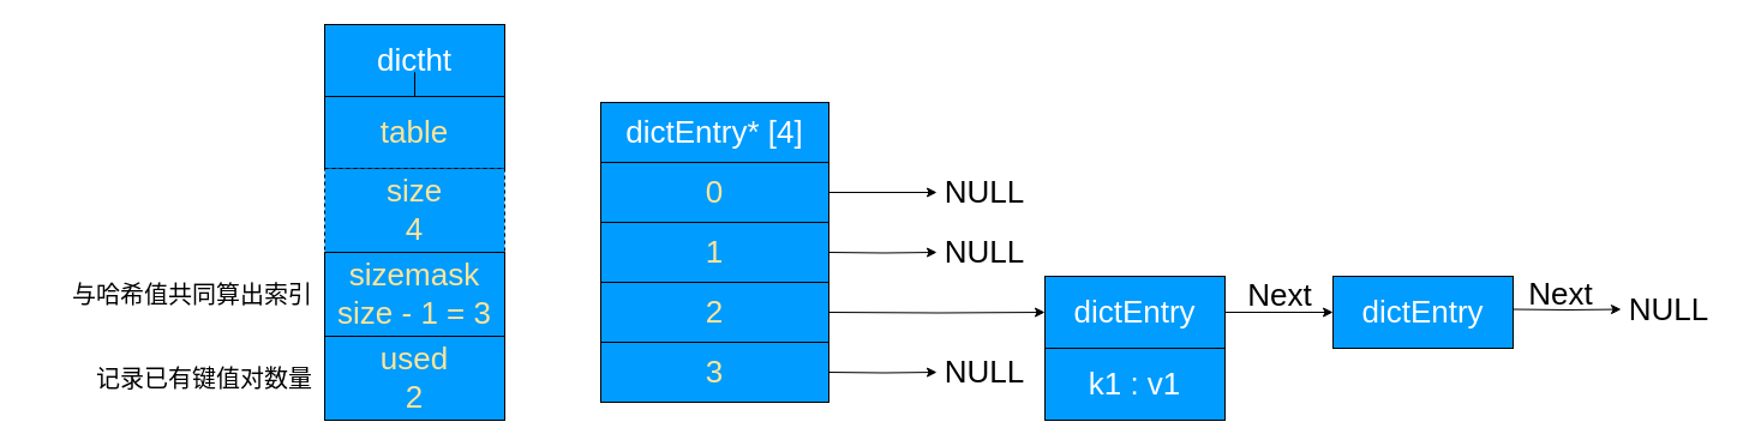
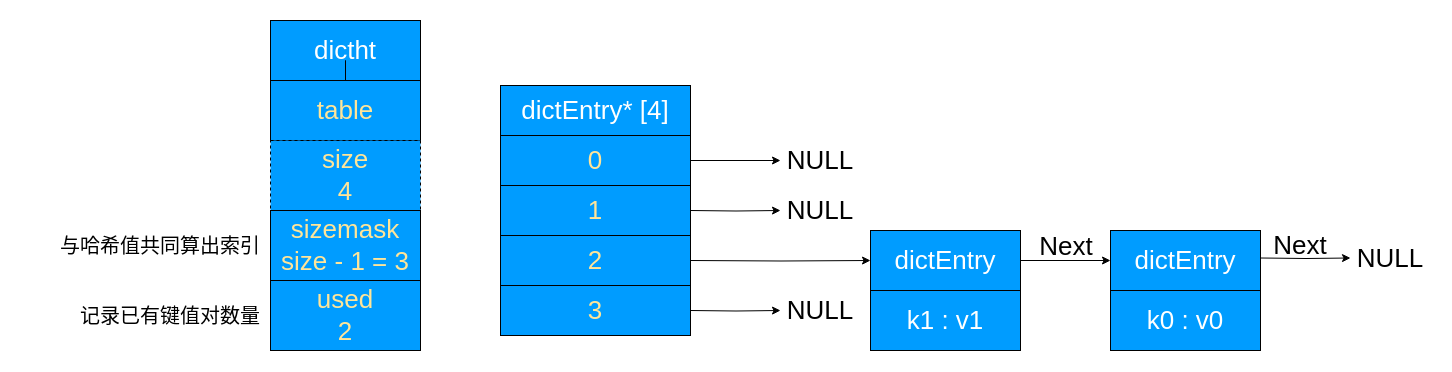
  <mxCell id="0" />
  <mxCell id="1" parent="0" />
  <mxCell id="2" value="dictht" style="rounded=0;whiteSpace=wrap;html=1;fillColor=#009CFF;fontSize=26;fontColor=#FFFFFF;" vertex="1" parent="1"><mxGeometry x="270" y="20" width="150" height="60" as="geometry" /></mxCell>
  <mxCell id="3" value="" style="edgeStyle=orthogonalEdgeStyle;rounded=0;orthogonalLoop=1;jettySize=auto;html=1;fontSize=26;fontColor=#FFFFFF;" edge="1" parent="1" source="4" target="2"><mxGeometry relative="1" as="geometry" /></mxCell>
  <mxCell id="4" value="table" style="rounded=0;whiteSpace=wrap;html=1;fillColor=#009CFF;fontSize=26;fontColor=#FFE599;" vertex="1" parent="1"><mxGeometry x="270" y="80" width="150" height="60" as="geometry" /></mxCell>
  <mxCell id="5" value="size&lt;br&gt;4" style="rounded=0;whiteSpace=wrap;html=1;fillColor=#009CFF;fontSize=26;fontColor=#FFE599;dashed=1;" vertex="1" parent="1"><mxGeometry x="270" y="140" width="150" height="70" as="geometry" /></mxCell>
  <mxCell id="6" value="sizemask&lt;br&gt;size - 1 = 3" style="rounded=0;whiteSpace=wrap;html=1;fillColor=#009CFF;fontSize=26;fontColor=#FFE599;" vertex="1" parent="1"><mxGeometry x="270" y="210" width="150" height="70" as="geometry" /></mxCell>
  <mxCell id="7" value="used&lt;br&gt;2" style="rounded=0;whiteSpace=wrap;html=1;fillColor=#009CFF;fontSize=26;fontColor=#FFE599;" vertex="1" parent="1"><mxGeometry x="270" y="280" width="150" height="70" as="geometry" /></mxCell>
  <mxCell id="8" value="dictEntry* [4]" style="rounded=0;whiteSpace=wrap;html=1;fillColor=#009CFF;fontSize=26;fontColor=#FFFFFF;" vertex="1" parent="1"><mxGeometry x="500" y="85" width="190" height="50" as="geometry" /></mxCell>
  <mxCell id="9" value="" style="edgeStyle=orthogonalEdgeStyle;rounded=0;orthogonalLoop=1;jettySize=auto;html=1;fontSize=26;fontColor=#000000;entryX=0;entryY=0.5;entryDx=0;entryDy=0;" edge="1" parent="1" source="10" target="14"><mxGeometry relative="1" as="geometry"><mxPoint x="840" y="160" as="targetPoint" /></mxGeometry></mxCell>
  <mxCell id="10" value="0" style="rounded=0;whiteSpace=wrap;html=1;fillColor=#009CFF;fontSize=26;fontColor=#FFE599;" vertex="1" parent="1"><mxGeometry x="500" y="135" width="190" height="50" as="geometry" /></mxCell>
  <mxCell id="11" value="1" style="rounded=0;whiteSpace=wrap;html=1;fillColor=#009CFF;fontSize=26;fontColor=#FFE599;" vertex="1" parent="1"><mxGeometry x="500" y="185" width="190" height="50" as="geometry" /></mxCell>
  <mxCell id="12" value="2" style="rounded=0;whiteSpace=wrap;html=1;fillColor=#009CFF;fontSize=26;fontColor=#FFE599;" vertex="1" parent="1"><mxGeometry x="500" y="235" width="190" height="50" as="geometry" /></mxCell>
  <mxCell id="13" value="3" style="rounded=0;whiteSpace=wrap;html=1;fillColor=#009CFF;fontSize=26;fontColor=#FFE599;" vertex="1" parent="1"><mxGeometry x="500" y="285" width="190" height="50" as="geometry" /></mxCell>
  <mxCell id="14" value="NULL" style="text;html=1;strokeColor=none;fillColor=none;align=center;verticalAlign=middle;whiteSpace=wrap;rounded=0;fontSize=26;" vertex="1" parent="1"><mxGeometry x="780" y="145" width="80" height="30" as="geometry" /></mxCell>
  <mxCell id="15" value="" style="edgeStyle=orthogonalEdgeStyle;rounded=0;orthogonalLoop=1;jettySize=auto;html=1;fontSize=26;fontColor=#000000;entryX=0;entryY=0.5;entryDx=0;entryDy=0;" edge="1" parent="1" target="16"><mxGeometry relative="1" as="geometry"><mxPoint x="690" y="210" as="sourcePoint" /><mxPoint x="800" y="210" as="targetPoint" /></mxGeometry></mxCell>
  <mxCell id="16" value="NULL" style="text;html=1;strokeColor=none;fillColor=none;align=center;verticalAlign=middle;whiteSpace=wrap;rounded=0;fontSize=26;" vertex="1" parent="1"><mxGeometry x="780" y="195" width="80" height="30" as="geometry" /></mxCell>
  <mxCell id="17" value="" style="edgeStyle=orthogonalEdgeStyle;rounded=0;orthogonalLoop=1;jettySize=auto;html=1;fontSize=26;fontColor=#000000;entryX=0;entryY=0.5;entryDx=0;entryDy=0;" edge="1" parent="1" target="23"><mxGeometry relative="1" as="geometry"><mxPoint x="690" y="260" as="sourcePoint" /><mxPoint x="780" y="260" as="targetPoint" /></mxGeometry></mxCell>
  <mxCell id="18" value="" style="edgeStyle=orthogonalEdgeStyle;rounded=0;orthogonalLoop=1;jettySize=auto;html=1;fontSize=26;fontColor=#000000;entryX=0;entryY=0.5;entryDx=0;entryDy=0;" edge="1" parent="1" target="19"><mxGeometry relative="1" as="geometry"><mxPoint x="690" y="310" as="sourcePoint" /><mxPoint x="800" y="310" as="targetPoint" /></mxGeometry></mxCell>
  <mxCell id="19" value="NULL" style="text;html=1;strokeColor=none;fillColor=none;align=center;verticalAlign=middle;whiteSpace=wrap;rounded=0;fontSize=26;" vertex="1" parent="1"><mxGeometry x="780" y="295" width="80" height="30" as="geometry" /></mxCell>
  <mxCell id="20" value="与哈希值共同算出索引" style="text;html=1;strokeColor=none;fillColor=none;align=center;verticalAlign=middle;whiteSpace=wrap;rounded=0;fontSize=20;" vertex="1" parent="1"><mxGeometry x="20" y="217.5" width="280" height="55" as="geometry" /></mxCell>
  <mxCell id="21" value="记录已有键值对数量" style="text;html=1;strokeColor=none;fillColor=none;align=center;verticalAlign=middle;whiteSpace=wrap;rounded=0;fontSize=20;" vertex="1" parent="1"><mxGeometry x="30" y="287.5" width="280" height="55" as="geometry" /></mxCell>
  <mxCell id="22" value="" style="edgeStyle=orthogonalEdgeStyle;rounded=0;orthogonalLoop=1;jettySize=auto;html=1;fontSize=26;fontColor=#FFFFFF;entryX=0;entryY=0.5;entryDx=0;entryDy=0;" edge="1" parent="1" source="23" target="25"><mxGeometry relative="1" as="geometry" /></mxCell>
  <mxCell id="23" value="dictEntry" style="rounded=0;whiteSpace=wrap;html=1;strokeColor=#000000;fillColor=#009CFF;fontSize=26;labelBackgroundColor=none;fontColor=#FFFFFF;" vertex="1" parent="1"><mxGeometry x="870" y="230" width="150" height="60" as="geometry" /></mxCell>
  <mxCell id="24" value="k1 : v1" style="rounded=0;whiteSpace=wrap;html=1;labelBackgroundColor=none;strokeColor=#000000;fillColor=#009CFF;fontSize=26;fontColor=#FFFFFF;" vertex="1" parent="1"><mxGeometry x="870" y="290" width="150" height="60" as="geometry" /></mxCell>
  <mxCell id="25" value="dictEntry" style="rounded=0;whiteSpace=wrap;html=1;strokeColor=#000000;fillColor=#009CFF;fontSize=26;labelBackgroundColor=none;fontColor=#FFFFFF;" vertex="1" parent="1"><mxGeometry x="1110" y="230" width="150" height="60" as="geometry" /></mxCell>
+ <mxCell id="26" value="k0 : v0" style="rounded=0;whiteSpace=wrap;html=1;labelBackgroundColor=none;strokeColor=#000000;fillColor=#009CFF;fontSize=26;fontColor=#FFFFFF;" vertex="1" parent="1"><mxGeometry x="1110" y="290" width="150" height="60" as="geometry" /></mxCell>
  <mxCell id="27" value="" style="edgeStyle=orthogonalEdgeStyle;rounded=0;orthogonalLoop=1;jettySize=auto;html=1;fontSize=26;fontColor=#000000;entryX=0;entryY=0.5;entryDx=0;entryDy=0;" edge="1" parent="1" target="28"><mxGeometry relative="1" as="geometry"><mxPoint x="1260" y="257.5" as="sourcePoint" /><mxPoint x="1370" y="257.5" as="targetPoint" /></mxGeometry></mxCell>
  <mxCell id="28" value="NULL" style="text;html=1;strokeColor=none;fillColor=none;align=center;verticalAlign=middle;whiteSpace=wrap;rounded=0;fontSize=26;" vertex="1" parent="1"><mxGeometry x="1350" y="242.5" width="80" height="30" as="geometry" /></mxCell>
  <mxCell id="29" value="Next" style="text;html=1;strokeColor=none;fillColor=none;align=center;verticalAlign=middle;whiteSpace=wrap;rounded=0;labelBackgroundColor=none;fontSize=26;" vertex="1" parent="1"><mxGeometry x="1046" y="236" width="40" height="20" as="geometry" /></mxCell>
  <mxCell id="30" value="Next" style="text;html=1;strokeColor=none;fillColor=none;align=center;verticalAlign=middle;whiteSpace=wrap;rounded=0;labelBackgroundColor=none;fontSize=26;" vertex="1" parent="1"><mxGeometry x="1280" y="235" width="40" height="20" as="geometry" /></mxCell>
